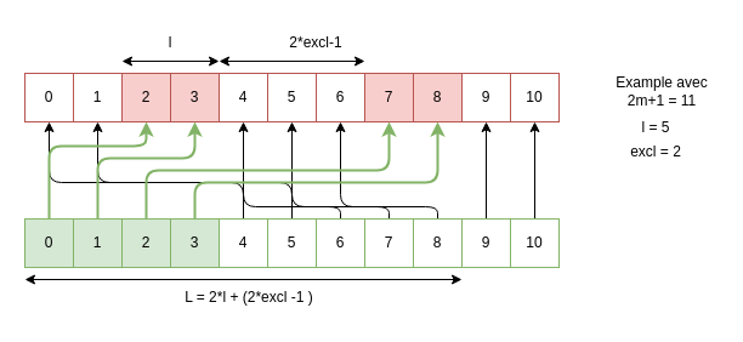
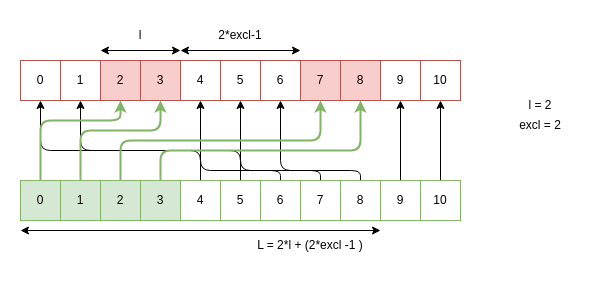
  <mxCell id="0" />
  <mxCell id="1" parent="0" />
  <mxCell id="2" value="0" style="rounded=0;whiteSpace=wrap;html=1;fillColor=none;strokeColor=#b85450;" vertex="1" parent="1"><mxGeometry x="20" y="60" width="40" height="40" as="geometry" /></mxCell>
  <mxCell id="3" value="1" style="rounded=0;whiteSpace=wrap;html=1;fillColor=none;strokeColor=#b85450;" vertex="1" parent="1"><mxGeometry x="60" y="60" width="40" height="40" as="geometry" /></mxCell>
  <mxCell id="4" value="2" style="rounded=0;whiteSpace=wrap;html=1;fillColor=#f8cecc;strokeColor=#b85450;gradientColor=none;" vertex="1" parent="1"><mxGeometry x="100" y="60" width="40" height="40" as="geometry" /></mxCell>
  <mxCell id="5" value="3" style="rounded=0;whiteSpace=wrap;html=1;fillColor=#f8cecc;strokeColor=#b85450;" vertex="1" parent="1"><mxGeometry x="140" y="60" width="40" height="40" as="geometry" /></mxCell>
  <mxCell id="6" value="4" style="rounded=0;whiteSpace=wrap;html=1;fillColor=none;strokeColor=#b85450;" vertex="1" parent="1"><mxGeometry x="180" y="60" width="40" height="40" as="geometry" /></mxCell>
  <mxCell id="7" value="5" style="rounded=0;whiteSpace=wrap;html=1;fillColor=none;strokeColor=#b85450;" vertex="1" parent="1"><mxGeometry x="220" y="60" width="40" height="40" as="geometry" /></mxCell>
  <mxCell id="8" value="6" style="rounded=0;whiteSpace=wrap;html=1;fillColor=none;strokeColor=#b85450;" vertex="1" parent="1"><mxGeometry x="260" y="60" width="40" height="40" as="geometry" /></mxCell>
  <mxCell id="9" value="7" style="rounded=0;whiteSpace=wrap;html=1;fillColor=#f8cecc;strokeColor=#b85450;" vertex="1" parent="1"><mxGeometry x="300" y="60" width="40" height="40" as="geometry" /></mxCell>
  <mxCell id="10" value="8" style="rounded=0;whiteSpace=wrap;html=1;fillColor=#f8cecc;strokeColor=#b85450;" vertex="1" parent="1"><mxGeometry x="340" y="60" width="40" height="40" as="geometry" /></mxCell>
  <mxCell id="11" value="9" style="rounded=0;whiteSpace=wrap;html=1;fillColor=none;strokeColor=#b85450;" vertex="1" parent="1"><mxGeometry x="380" y="60" width="40" height="40" as="geometry" /></mxCell>
  <mxCell id="12" value="10" style="rounded=0;whiteSpace=wrap;html=1;fillColor=none;strokeColor=#b85450;" vertex="1" parent="1"><mxGeometry x="420" y="60" width="40" height="40" as="geometry" /></mxCell>
  <mxCell id="13" value="0" style="rounded=0;whiteSpace=wrap;html=1;fillColor=#d5e8d4;strokeColor=#82b366;" vertex="1" parent="1"><mxGeometry x="20" y="180.05" width="40" height="40" as="geometry" /></mxCell>
  <mxCell id="14" value="1" style="rounded=0;whiteSpace=wrap;html=1;fillColor=#d5e8d4;strokeColor=#82b366;" vertex="1" parent="1"><mxGeometry x="60" y="180.05" width="40" height="40" as="geometry" /></mxCell>
  <mxCell id="15" value="2" style="rounded=0;whiteSpace=wrap;html=1;fillColor=#d5e8d4;strokeColor=#82b366;" vertex="1" parent="1"><mxGeometry x="100" y="180.05" width="40" height="40" as="geometry" /></mxCell>
  <mxCell id="16" value="3" style="rounded=0;whiteSpace=wrap;html=1;fillColor=#d5e8d4;strokeColor=#82b366;" vertex="1" parent="1"><mxGeometry x="140" y="180.05" width="40" height="40" as="geometry" /></mxCell>
  <mxCell id="17" style="edgeStyle=orthogonalEdgeStyle;html=1;exitX=0.5;exitY=0;exitDx=0;exitDy=0;" edge="1" parent="1" source="19"><mxGeometry relative="1" as="geometry"><mxPoint x="199.952" y="180.002" as="targetPoint" /></mxGeometry></mxCell>
  <mxCell id="18" style="edgeStyle=orthogonalEdgeStyle;html=1;exitX=0.5;exitY=0;exitDx=0;exitDy=0;entryX=0.5;entryY=1;entryDx=0;entryDy=0;" edge="1" parent="1" source="19" target="2"><mxGeometry relative="1" as="geometry"><Array as="points"><mxPoint x="200" y="150" /><mxPoint x="40" y="150" /></Array></mxGeometry></mxCell>
  <mxCell id="19" value="4" style="rounded=0;whiteSpace=wrap;html=1;fillColor=none;strokeColor=#82b366;" vertex="1" parent="1"><mxGeometry x="180" y="180.05" width="40" height="40" as="geometry" /></mxCell>
  <mxCell id="20" style="edgeStyle=orthogonalEdgeStyle;html=1;exitX=0.5;exitY=0;exitDx=0;exitDy=0;entryX=0.5;entryY=1;entryDx=0;entryDy=0;" edge="1" parent="1" source="21" target="3"><mxGeometry relative="1" as="geometry"><Array as="points"><mxPoint x="240" y="150" /><mxPoint x="80" y="150" /></Array></mxGeometry></mxCell>
  <mxCell id="21" value="5" style="rounded=0;whiteSpace=wrap;html=1;fillColor=none;strokeColor=#82b366;" vertex="1" parent="1"><mxGeometry x="220" y="180.05" width="40" height="40" as="geometry" /></mxCell>
  <mxCell id="22" style="edgeStyle=orthogonalEdgeStyle;html=1;exitX=0.5;exitY=0;exitDx=0;exitDy=0;entryX=0.5;entryY=1;entryDx=0;entryDy=0;" edge="1" parent="1" source="23" target="6"><mxGeometry relative="1" as="geometry"><Array as="points"><mxPoint x="280" y="170" /><mxPoint x="200" y="170" /></Array></mxGeometry></mxCell>
  <mxCell id="23" value="6" style="rounded=0;whiteSpace=wrap;html=1;fillColor=none;strokeColor=#82b366;" vertex="1" parent="1"><mxGeometry x="260" y="180.05" width="40" height="40" as="geometry" /></mxCell>
  <mxCell id="24" style="edgeStyle=orthogonalEdgeStyle;html=1;exitX=0.5;exitY=0;exitDx=0;exitDy=0;entryX=0.5;entryY=1;entryDx=0;entryDy=0;" edge="1" parent="1" source="25" target="7"><mxGeometry relative="1" as="geometry"><Array as="points"><mxPoint x="320" y="170" /><mxPoint x="240" y="170" /></Array></mxGeometry></mxCell>
  <mxCell id="25" value="7" style="rounded=0;whiteSpace=wrap;html=1;fillColor=none;strokeColor=#82b366;" vertex="1" parent="1"><mxGeometry x="300" y="180.05" width="40" height="40" as="geometry" /></mxCell>
  <mxCell id="26" style="edgeStyle=orthogonalEdgeStyle;html=1;exitX=0.5;exitY=0;exitDx=0;exitDy=0;entryX=0.5;entryY=1;entryDx=0;entryDy=0;" edge="1" parent="1" source="27" target="8"><mxGeometry relative="1" as="geometry"><Array as="points"><mxPoint x="360" y="170" /><mxPoint x="280" y="170" /></Array></mxGeometry></mxCell>
  <mxCell id="27" value="8" style="rounded=0;whiteSpace=wrap;html=1;fillColor=none;strokeColor=#82b366;" vertex="1" parent="1"><mxGeometry x="340" y="180.05" width="40" height="40" as="geometry" /></mxCell>
  <mxCell id="28" style="edgeStyle=orthogonalEdgeStyle;html=1;exitX=0.5;exitY=0;exitDx=0;exitDy=0;entryX=0.5;entryY=1;entryDx=0;entryDy=0;" edge="1" parent="1" source="29" target="11"><mxGeometry relative="1" as="geometry" /></mxCell>
  <mxCell id="29" value="9" style="rounded=0;whiteSpace=wrap;html=1;fillColor=none;strokeColor=#82b366;" vertex="1" parent="1"><mxGeometry x="380" y="180.05" width="40" height="40" as="geometry" /></mxCell>
  <mxCell id="30" style="edgeStyle=orthogonalEdgeStyle;html=1;exitX=0.5;exitY=0;exitDx=0;exitDy=0;entryX=0.5;entryY=1;entryDx=0;entryDy=0;" edge="1" parent="1" source="31" target="12"><mxGeometry relative="1" as="geometry" /></mxCell>
  <mxCell id="31" value="10" style="rounded=0;whiteSpace=wrap;html=1;fillColor=none;strokeColor=#82b366;" vertex="1" parent="1"><mxGeometry x="420" y="180.05" width="40" height="40" as="geometry" /></mxCell>
  <mxCell id="32" style="edgeStyle=orthogonalEdgeStyle;html=1;exitX=0.5;exitY=0;exitDx=0;exitDy=0;entryX=0.5;entryY=1;entryDx=0;entryDy=0;fillColor=#d5e8d4;strokeColor=#82b366;strokeWidth=2;" edge="1" parent="1" source="13" target="4"><mxGeometry relative="1" as="geometry"><Array as="points"><mxPoint x="40" y="120" /><mxPoint x="120" y="120" /></Array></mxGeometry></mxCell>
  <mxCell id="33" style="edgeStyle=orthogonalEdgeStyle;html=1;exitX=0.5;exitY=0;exitDx=0;exitDy=0;entryX=0.5;entryY=1;entryDx=0;entryDy=0;fillColor=#d5e8d4;strokeColor=#82b366;strokeWidth=2;" edge="1" parent="1" source="14" target="5"><mxGeometry relative="1" as="geometry"><Array as="points"><mxPoint x="80" y="130" /><mxPoint x="160" y="130" /></Array></mxGeometry></mxCell>
  <mxCell id="34" style="edgeStyle=orthogonalEdgeStyle;html=1;exitX=0.5;exitY=0;exitDx=0;exitDy=0;entryX=0.5;entryY=1;entryDx=0;entryDy=0;fillColor=#d5e8d4;strokeColor=#82b366;strokeWidth=2;" edge="1" parent="1" source="15" target="9"><mxGeometry relative="1" as="geometry" /></mxCell>
  <mxCell id="35" style="edgeStyle=orthogonalEdgeStyle;html=1;exitX=0.5;exitY=0;exitDx=0;exitDy=0;entryX=0.5;entryY=1;entryDx=0;entryDy=0;fillColor=#d5e8d4;strokeColor=#82b366;strokeWidth=2;" edge="1" parent="1" source="16" target="10"><mxGeometry relative="1" as="geometry"><Array as="points"><mxPoint x="160" y="150" /><mxPoint x="360" y="150" /></Array></mxGeometry></mxCell>
  <mxCell id="36" value="" style="endArrow=classic;startArrow=classic;html=1;strokeWidth=1;" edge="1" parent="1"><mxGeometry width="50" height="50" relative="1" as="geometry"><mxPoint x="180" y="50" as="sourcePoint" /><mxPoint x="300" y="50" as="targetPoint" /></mxGeometry></mxCell>
- <mxCell id="37" value="2*excl-1" style="text;html=1;strokeColor=none;fillColor=none;align=center;verticalAlign=middle;whiteSpace=wrap;rounded=0;" vertex="1" parent="1"><mxGeometry x="230" y="20" width="60" height="30" as="geometry" /></mxCell>
+ <mxCell id="37" value="2*excl-1" style="text;html=1;strokeColor=none;fillColor=none;align=center;verticalAlign=middle;whiteSpace=wrap;rounded=0;" vertex="1" parent="1"><mxGeometry x="210" width="60" height="30" as="geometry" y="20" /></mxCell>
  <mxCell id="38" value="" style="endArrow=classic;startArrow=classic;html=1;strokeWidth=1;" edge="1" parent="1"><mxGeometry width="50" height="50" relative="1" as="geometry"><mxPoint x="100" y="50" as="sourcePoint" /><mxPoint x="180" y="50" as="targetPoint" /></mxGeometry></mxCell>
  <mxCell id="39" value="l" style="text;html=1;strokeColor=none;fillColor=none;align=center;verticalAlign=middle;whiteSpace=wrap;rounded=0;" vertex="1" parent="1"><mxGeometry x="110" width="60" height="30" as="geometry" y="20" /></mxCell>
  <mxCell id="40" value="" style="endArrow=classic;startArrow=classic;html=1;strokeWidth=1;" edge="1" parent="1"><mxGeometry width="50" height="50" relative="1" as="geometry"><mxPoint x="20" y="230" as="sourcePoint" /><mxPoint x="380" y="230" as="targetPoint" /></mxGeometry></mxCell>
- <mxCell id="41" value="L = 2*l + (2*excl -1 )" style="text;html=1;strokeColor=none;fillColor=none;align=center;verticalAlign=middle;whiteSpace=wrap;rounded=0;" vertex="1" parent="1"><mxGeometry x="140" y="230" width="130" height="30" as="geometry" /></mxCell>
- <mxCell id="42" value="Example avec 2m+1 = 11" style="text;html=1;strokeColor=none;fillColor=none;align=center;verticalAlign=middle;whiteSpace=wrap;rounded=0;" vertex="1" parent="1"><mxGeometry x="500" y="60" width="90" height="30" as="geometry" /></mxCell>
- <mxCell id="43" value="l = 5" style="text;html=1;strokeColor=none;fillColor=none;align=center;verticalAlign=middle;whiteSpace=wrap;rounded=0;" vertex="1" parent="1"><mxGeometry x="510" y="90" width="60" height="30" as="geometry" /></mxCell>
+ <mxCell id="41" value="L = 2*l + (2*excl -1 )" style="text;html=1;strokeColor=none;fillColor=none;align=center;verticalAlign=middle;whiteSpace=wrap;rounded=0;" vertex="1" parent="1"><mxGeometry x="245" y="230" width="130" height="30" as="geometry" /></mxCell>
+ <mxCell id="43" value="l = 2" style="text;html=1;strokeColor=none;fillColor=none;align=center;verticalAlign=middle;whiteSpace=wrap;rounded=0;" vertex="1" parent="1"><mxGeometry x="510" y="90" width="60" height="30" as="geometry" /></mxCell>
  <mxCell id="44" value="excl = 2" style="text;html=1;strokeColor=none;fillColor=none;align=center;verticalAlign=middle;whiteSpace=wrap;rounded=0;" vertex="1" parent="1"><mxGeometry x="510" y="110" width="60" height="30" as="geometry" /></mxCell>
